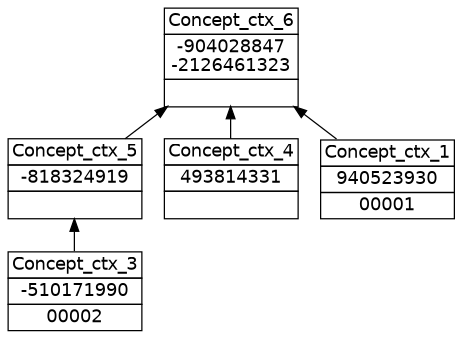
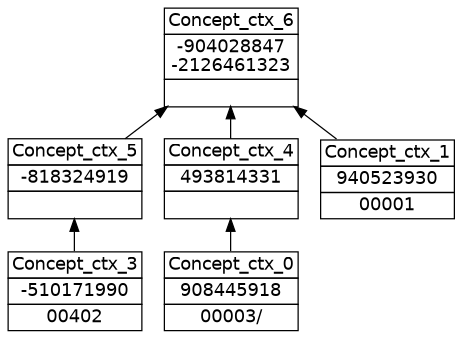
  digraph {
    nodesep=0.2
    rankdir=BT
    ranksep=0.3
    node [fontname="DejaVu Sans" margin="0.03,0.03" shape=none]
    edge [headport=p tailport=p]
-   n1 [label=<<table border="0" cellborder="1" cellspacing="0" port="p"><tr><td>Concept_ctx_3</td></tr><tr><td>-510171990<br/></td></tr><tr><td>00002<br/></td></tr></table>>]
+   n1 [label=<<table border="0" cellborder="1" cellspacing="0" port="p"><tr><td>Concept_ctx_3</td></tr><tr><td>-510171990<br/></td></tr><tr><td>00402<br/></td></tr></table>>]
    n2 [label=<<table border="0" cellborder="1" cellspacing="0" port="p"><tr><td>Concept_ctx_5</td></tr><tr><td>-818324919<br/></td></tr><tr><td><br/></td></tr></table>>]
    n3 [label=<<table border="0" cellborder="1" cellspacing="0" port="p"><tr><td>Concept_ctx_6</td></tr><tr><td>-904028847<br/>-2126461323<br/></td></tr><tr><td><br/></td></tr></table>>]
+   n4 [label=<<table border="0" cellborder="1" cellspacing="0" port="p"><tr><td>Concept_ctx_0</td></tr><tr><td>908445918<br/></td></tr><tr><td>00003/<br/></td></tr></table>>]
    n5 [label=<<table border="0" cellborder="1" cellspacing="0" port="p"><tr><td>Concept_ctx_4</td></tr><tr><td>493814331<br/></td></tr><tr><td><br/></td></tr></table>>]
    n6 [label=<<table border="0" cellborder="1" cellspacing="0" port="p"><tr><td>Concept_ctx_1</td></tr><tr><td>940523930<br/></td></tr><tr><td>00001<br/></td></tr></table>>]
    n1 -> n2
    n2 -> n3
+   n4 -> n5
    n5 -> n3
    n6 -> n3
  }
